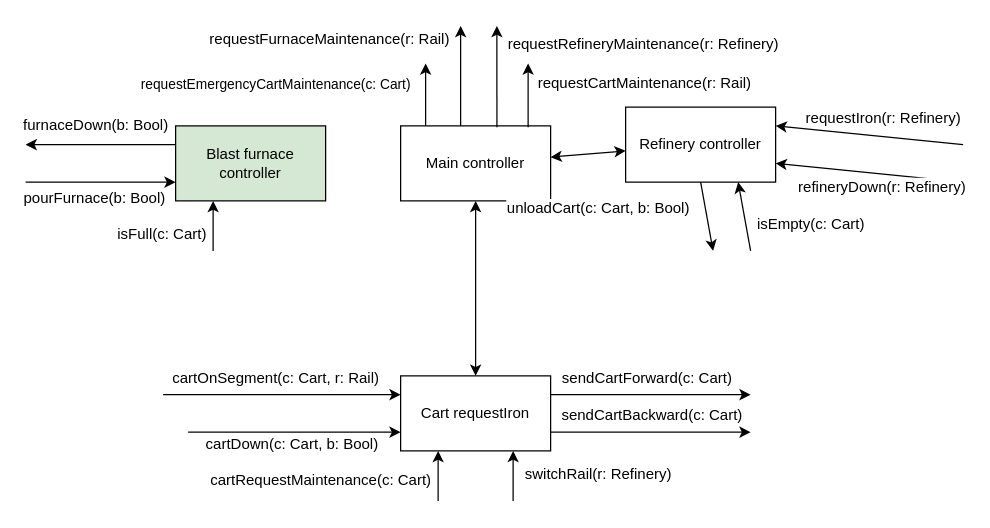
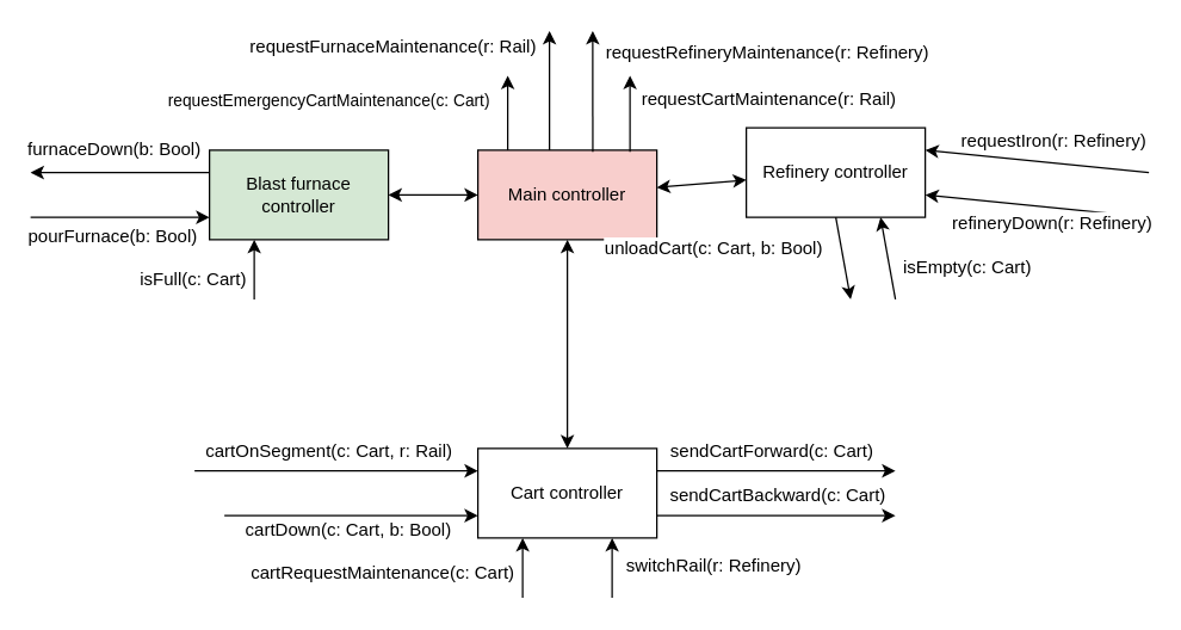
  <mxCell id="0" />
  <mxCell id="1" parent="0" />
- <mxCell id="2" value="Main controller" style="rounded=0;whiteSpace=wrap;html=1;" parent="1" vertex="1"><mxGeometry x="320" y="100" width="120" height="60" as="geometry" /></mxCell>
- <mxCell id="3" value="Cart requestIron" style="rounded=0;whiteSpace=wrap;html=1;" parent="1" vertex="1"><mxGeometry x="320" y="300" width="120" height="60" as="geometry" /></mxCell>
+ <mxCell id="2" value="Main controller" style="rounded=0;whiteSpace=wrap;html=1;fillColor=#f8cecc;" parent="1" vertex="1"><mxGeometry x="320" y="100" width="120" height="60" as="geometry" /></mxCell>
+ <mxCell id="3" value="Cart controller" style="rounded=0;whiteSpace=wrap;html=1;" parent="1" vertex="1"><mxGeometry x="320" y="300" width="120" height="60" as="geometry" /></mxCell>
  <mxCell id="4" value="Blast furnace controller" style="rounded=0;whiteSpace=wrap;html=1;fillColor=#d5e8d4;" parent="1" vertex="1"><mxGeometry x="140" y="100" width="120" height="60" as="geometry" /></mxCell>
  <mxCell id="5" value="Refinery controller" style="rounded=0;whiteSpace=wrap;html=1;" parent="1" vertex="1"><mxGeometry x="500" y="85" width="120" height="60" as="geometry" /></mxCell>
  <mxCell id="6" value="" style="endArrow=classic;startArrow=classic;html=1;" parent="1" source="2" target="3" edge="1"><mxGeometry width="50" height="50" relative="1" as="geometry"><mxPoint x="170" y="430" as="sourcePoint" /><mxPoint x="220" y="380" as="targetPoint" /></mxGeometry></mxCell>
+ <mxCell id="7" value="" style="endArrow=classic;startArrow=classic;html=1;" parent="1" source="4" target="2" edge="1"><mxGeometry width="50" height="50" relative="1" as="geometry"><mxPoint x="250" y="170" as="sourcePoint" /><mxPoint x="300" y="120" as="targetPoint" /></mxGeometry></mxCell>
  <mxCell id="8" value="" style="endArrow=classic;startArrow=classic;html=1;" parent="1" source="2" target="5" edge="1"><mxGeometry width="50" height="50" relative="1" as="geometry"><mxPoint x="260" y="180" as="sourcePoint" /><mxPoint x="310" y="130" as="targetPoint" /></mxGeometry></mxCell>
  <mxCell id="9" value="" style="endArrow=none;html=1;entryX=0;entryY=0.25;entryDx=0;entryDy=0;endFill=0;startArrow=classic;startFill=1;" parent="1" target="4" edge="1"><mxGeometry width="50" height="50" relative="1" as="geometry"><mxPoint x="20" y="115" as="sourcePoint" /><mxPoint x="190" y="380" as="targetPoint" /></mxGeometry></mxCell>
  <mxCell id="10" value="furnaceDown(b: Bool)" style="text;html=1;resizable=0;points=[];align=center;verticalAlign=middle;labelBackgroundColor=#ffffff;" parent="9" vertex="1" connectable="0"><mxGeometry x="0.44" relative="1" as="geometry"><mxPoint x="-31" y="-15" as="offset" /></mxGeometry></mxCell>
  <mxCell id="11" value="" style="endArrow=classic;html=1;entryX=0;entryY=0.75;entryDx=0;entryDy=0;" parent="1" target="4" edge="1"><mxGeometry width="50" height="50" relative="1" as="geometry"><mxPoint x="20" y="145" as="sourcePoint" /><mxPoint x="140" y="210" as="targetPoint" /></mxGeometry></mxCell>
  <mxCell id="12" value="&lt;div&gt;pourFurnace(b: Bool)&lt;/div&gt;" style="text;html=1;resizable=0;points=[];align=center;verticalAlign=middle;labelBackgroundColor=#ffffff;" parent="11" vertex="1" connectable="0"><mxGeometry x="0.735" y="-1" relative="1" as="geometry"><mxPoint x="-50" y="11" as="offset" /></mxGeometry></mxCell>
  <mxCell id="13" value="" style="endArrow=classic;html=1;entryX=1;entryY=0.75;entryDx=0;entryDy=0;" parent="1" target="5" edge="1"><mxGeometry width="50" height="50" relative="1" as="geometry"><mxPoint x="770" y="145" as="sourcePoint" /><mxPoint x="200" y="270" as="targetPoint" /></mxGeometry></mxCell>
  <mxCell id="14" value="refineryDown(r: Refinery)" style="text;html=1;resizable=0;points=[];align=center;verticalAlign=middle;labelBackgroundColor=#ffffff;" parent="13" vertex="1" connectable="0"><mxGeometry x="-0.157" y="-1" relative="1" as="geometry"><mxPoint x="-2" y="11" as="offset" /></mxGeometry></mxCell>
  <mxCell id="15" value="" style="endArrow=classic;html=1;entryX=1;entryY=0.25;entryDx=0;entryDy=0;" parent="1" target="5" edge="1"><mxGeometry width="50" height="50" relative="1" as="geometry"><mxPoint x="770" y="115" as="sourcePoint" /><mxPoint x="630" y="129" as="targetPoint" /></mxGeometry></mxCell>
  <mxCell id="16" value="requestIron(r: Refinery)" style="text;html=1;resizable=0;points=[];align=center;verticalAlign=middle;labelBackgroundColor=#ffffff;" parent="15" vertex="1" connectable="0"><mxGeometry x="-0.157" y="-1" relative="1" as="geometry"><mxPoint x="-1" y="-14" as="offset" /></mxGeometry></mxCell>
  <mxCell id="17" value="" style="endArrow=none;html=1;startArrow=classic;startFill=1;endFill=0;entryX=0.85;entryY=0.017;entryDx=0;entryDy=0;entryPerimeter=0;" parent="1" target="2" edge="1"><mxGeometry width="50" height="50" relative="1" as="geometry"><mxPoint x="422" y="50" as="sourcePoint" /><mxPoint x="422" y="90" as="targetPoint" /></mxGeometry></mxCell>
  <mxCell id="18" value="requestCartMaintenance(r: Rail)" style="text;html=1;resizable=0;points=[];align=center;verticalAlign=middle;labelBackgroundColor=#ffffff;" parent="17" vertex="1" connectable="0"><mxGeometry x="-0.157" y="-1" relative="1" as="geometry"><mxPoint x="93" y="-7" as="offset" /></mxGeometry></mxCell>
  <mxCell id="19" value="" style="endArrow=none;html=1;startArrow=classic;startFill=1;endFill=0;entryX=0.642;entryY=0.017;entryDx=0;entryDy=0;entryPerimeter=0;" parent="1" target="2" edge="1"><mxGeometry width="50" height="50" relative="1" as="geometry"><mxPoint x="397" y="20" as="sourcePoint" /><mxPoint x="397" y="80" as="targetPoint" /></mxGeometry></mxCell>
  <mxCell id="20" value="requestRefineryMaintenance(r: Refinery)" style="text;html=1;resizable=0;points=[];align=center;verticalAlign=middle;labelBackgroundColor=#ffffff;" parent="19" vertex="1" connectable="0"><mxGeometry x="-0.25" y="-1" relative="1" as="geometry"><mxPoint x="117" y="-16" as="offset" /></mxGeometry></mxCell>
  <mxCell id="21" value="" style="endArrow=none;html=1;startArrow=classic;startFill=1;endFill=0;entryX=0.4;entryY=0;entryDx=0;entryDy=0;entryPerimeter=0;" parent="1" target="2" edge="1"><mxGeometry width="50" height="50" relative="1" as="geometry"><mxPoint x="368" y="20" as="sourcePoint" /><mxPoint x="366" y="90" as="targetPoint" /></mxGeometry></mxCell>
  <mxCell id="22" value="requestFurnaceMaintenance(r: Rail)" style="text;html=1;resizable=0;points=[];align=center;verticalAlign=middle;labelBackgroundColor=#ffffff;" parent="21" vertex="1" connectable="0"><mxGeometry x="-0.578" y="3" relative="1" as="geometry"><mxPoint x="-109" y="-7" as="offset" /></mxGeometry></mxCell>
  <mxCell id="23" value="" style="endArrow=classic;html=1;exitX=1;exitY=0.25;exitDx=0;exitDy=0;" parent="1" source="3" edge="1"><mxGeometry width="50" height="50" relative="1" as="geometry"><mxPoint x="-20" y="430" as="sourcePoint" /><mxPoint x="600" y="315" as="targetPoint" /></mxGeometry></mxCell>
  <mxCell id="24" value="sendCartForward(c: Cart)" style="text;html=1;resizable=0;points=[];align=center;verticalAlign=middle;labelBackgroundColor=#ffffff;" parent="23" vertex="1" connectable="0"><mxGeometry x="-0.42" y="-4" relative="1" as="geometry"><mxPoint x="30" y="-18" as="offset" /></mxGeometry></mxCell>
  <mxCell id="25" value="" style="endArrow=classic;html=1;exitX=1;exitY=0.75;exitDx=0;exitDy=0;" parent="1" source="3" edge="1"><mxGeometry width="50" height="50" relative="1" as="geometry"><mxPoint x="450" y="325" as="sourcePoint" /><mxPoint x="600" y="345" as="targetPoint" /></mxGeometry></mxCell>
  <mxCell id="26" value="sendCartBackward(c: Cart)" style="text;html=1;resizable=0;points=[];align=center;verticalAlign=middle;labelBackgroundColor=#ffffff;" parent="25" vertex="1" connectable="0"><mxGeometry x="-0.42" y="-4" relative="1" as="geometry"><mxPoint x="34" y="-18" as="offset" /></mxGeometry></mxCell>
  <mxCell id="27" value="" style="endArrow=classic;html=1;exitX=0.5;exitY=1;exitDx=0;exitDy=0;" parent="1" source="5" edge="1"><mxGeometry width="50" height="50" relative="1" as="geometry"><mxPoint x="-100" y="430" as="sourcePoint" /><mxPoint x="570" y="200" as="targetPoint" /></mxGeometry></mxCell>
  <mxCell id="28" value="unloadCart(c: Cart, b: Bool)" style="text;html=1;resizable=0;points=[];align=center;verticalAlign=middle;labelBackgroundColor=#ffffff;" parent="27" vertex="1" connectable="0"><mxGeometry x="-0.567" relative="1" as="geometry"><mxPoint x="-85" y="9" as="offset" /></mxGeometry></mxCell>
  <mxCell id="29" value="" style="endArrow=classic;html=1;entryX=0.75;entryY=1;entryDx=0;entryDy=0;" parent="1" target="5" edge="1"><mxGeometry width="50" height="50" relative="1" as="geometry"><mxPoint x="600" y="200" as="sourcePoint" /><mxPoint x="300" y="420" as="targetPoint" /></mxGeometry></mxCell>
  <mxCell id="30" value="isEmpty(c: Cart)" style="text;html=1;resizable=0;points=[];align=center;verticalAlign=middle;labelBackgroundColor=#ffffff;" parent="29" vertex="1" connectable="0"><mxGeometry x="-0.433" y="-2" relative="1" as="geometry"><mxPoint x="48" y="-5" as="offset" /></mxGeometry></mxCell>
  <mxCell id="31" value="" style="endArrow=classic;html=1;entryX=0.25;entryY=1;entryDx=0;entryDy=0;" parent="1" target="4" edge="1"><mxGeometry width="50" height="50" relative="1" as="geometry"><mxPoint x="170" y="200" as="sourcePoint" /><mxPoint x="190" y="210" as="targetPoint" /></mxGeometry></mxCell>
  <mxCell id="32" value="isFull(c: Cart)" style="text;html=1;resizable=0;points=[];align=center;verticalAlign=middle;labelBackgroundColor=#ffffff;" parent="31" vertex="1" connectable="0"><mxGeometry x="0.467" relative="1" as="geometry"><mxPoint x="-42" y="15" as="offset" /></mxGeometry></mxCell>
  <mxCell id="33" value="" style="endArrow=classic;html=1;entryX=0;entryY=0.25;entryDx=0;entryDy=0;" parent="1" target="3" edge="1"><mxGeometry width="50" height="50" relative="1" as="geometry"><mxPoint x="130" y="315" as="sourcePoint" /><mxPoint x="250" y="330" as="targetPoint" /></mxGeometry></mxCell>
  <mxCell id="34" value="cartOnSegment(c: Cart, r: Rail)" style="text;html=1;resizable=0;points=[];align=center;verticalAlign=middle;labelBackgroundColor=#ffffff;" parent="33" vertex="1" connectable="0"><mxGeometry x="-0.506" y="-4" relative="1" as="geometry"><mxPoint x="42" y="-18" as="offset" /></mxGeometry></mxCell>
  <mxCell id="35" value="" style="endArrow=classic;html=1;entryX=0;entryY=0.75;entryDx=0;entryDy=0;" parent="1" target="3" edge="1"><mxGeometry width="50" height="50" relative="1" as="geometry"><mxPoint x="150" y="345" as="sourcePoint" /><mxPoint x="270" y="350" as="targetPoint" /></mxGeometry></mxCell>
  <mxCell id="36" value="cartDown(c: Cart, b: Bool)" style="text;html=1;resizable=0;points=[];align=center;verticalAlign=middle;labelBackgroundColor=#ffffff;" parent="35" vertex="1" connectable="0"><mxGeometry x="-0.225" relative="1" as="geometry"><mxPoint x="16" y="9" as="offset" /></mxGeometry></mxCell>
  <mxCell id="37" value="" style="endArrow=classic;html=1;" parent="1" edge="1"><mxGeometry width="50" height="50" relative="1" as="geometry"><mxPoint x="350" y="400" as="sourcePoint" /><mxPoint x="350" y="360" as="targetPoint" /></mxGeometry></mxCell>
  <mxCell id="38" value="cartRequestMaintenance(c: Cart)" style="text;html=1;resizable=0;points=[];align=center;verticalAlign=middle;labelBackgroundColor=#ffffff;fontSize=12;" parent="37" vertex="1" connectable="0"><mxGeometry x="-0.4" y="-1" relative="1" as="geometry"><mxPoint x="-96" y="-5" as="offset" /></mxGeometry></mxCell>
  <mxCell id="39" value="" style="endArrow=classic;html=1;entryX=0.75;entryY=1;entryDx=0;entryDy=0;" parent="1" target="3" edge="1"><mxGeometry width="50" height="50" relative="1" as="geometry"><mxPoint x="410" y="400" as="sourcePoint" /><mxPoint x="410" y="260" as="targetPoint" /></mxGeometry></mxCell>
  <mxCell id="40" value="switchRail(r: Refinery)" style="text;html=1;resizable=0;points=[];align=center;verticalAlign=middle;labelBackgroundColor=#ffffff;" parent="39" vertex="1" connectable="0"><mxGeometry x="0.5" y="1" relative="1" as="geometry"><mxPoint x="68" y="8" as="offset" /></mxGeometry></mxCell>
  <mxCell id="41" value="requestEmergencyCartMaintenance(c: Cart)" style="endArrow=classic;html=1;" parent="1" edge="1"><mxGeometry x="0.31" y="120" width="50" height="50" relative="1" as="geometry"><mxPoint x="340" y="100" as="sourcePoint" /><mxPoint x="340" y="50" as="targetPoint" /><mxPoint as="offset" /></mxGeometry></mxCell>
